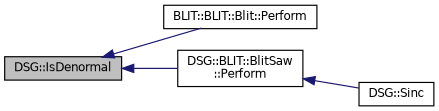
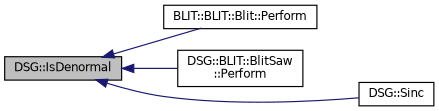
  digraph {
    rankdir=LR
    node [color=black fillcolor=white fontname=Helvetica fontsize=10 shape=record style=filled]
    edge [color=midnightblue dir=back fontname=Helvetica fontsize=10 labelfontname=Helvetica labelfontsize=10 style=solid]
    n1 [fillcolor=grey75 fontcolor=black height=0.2 label="DSG::IsDenormal" width=0.4]
    n2 [height=0.2 label="BLIT::BLIT::Blit::Perform" width=0.4]
    n3 [height=0.2 label="DSG::BLIT::BlitSaw\l::Perform" width=0.4]
    n4 [height=0.2 label="DSG::Sinc" width=0.4]
    n1 -> n2
    n1 -> n3
-   n3 -> n4
+   n1 -> n4
  }
